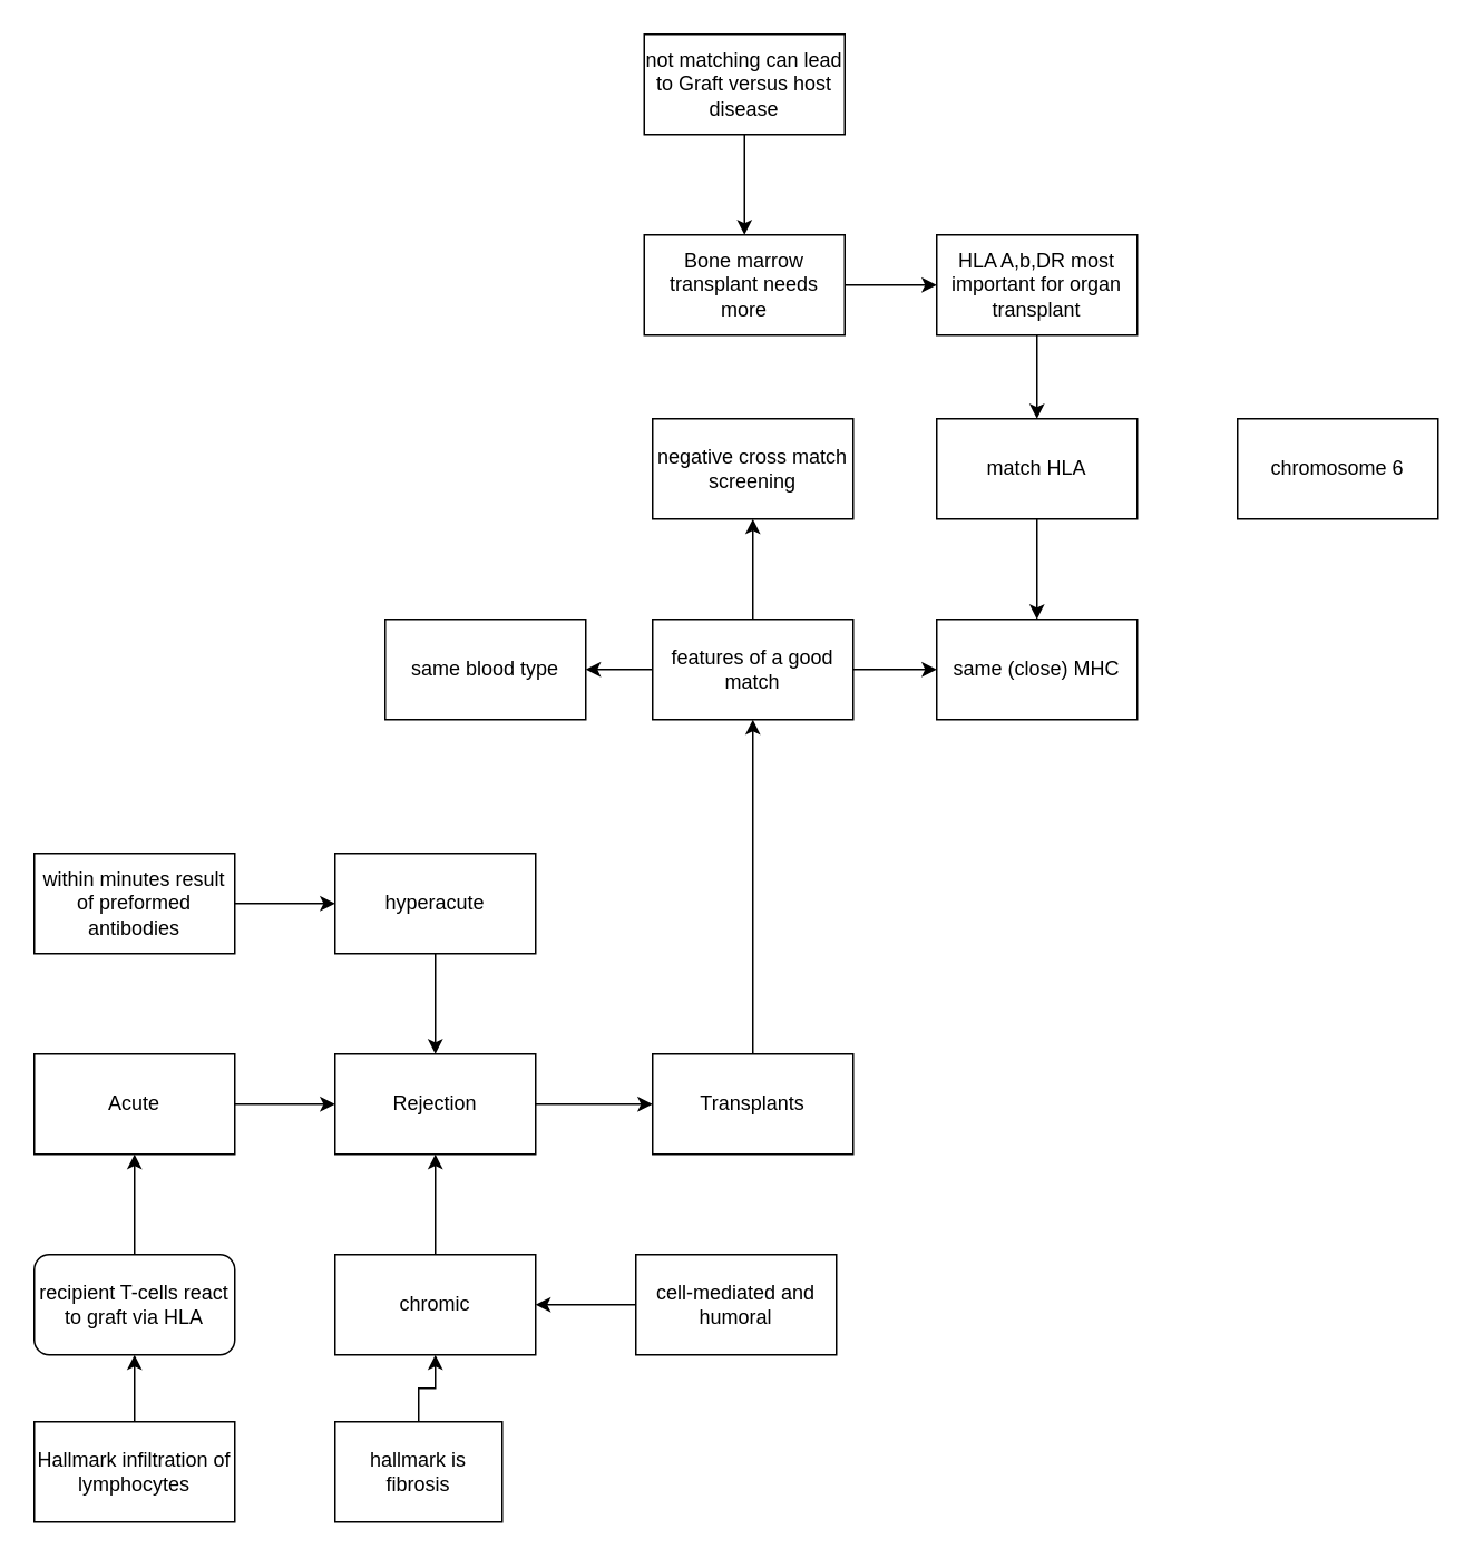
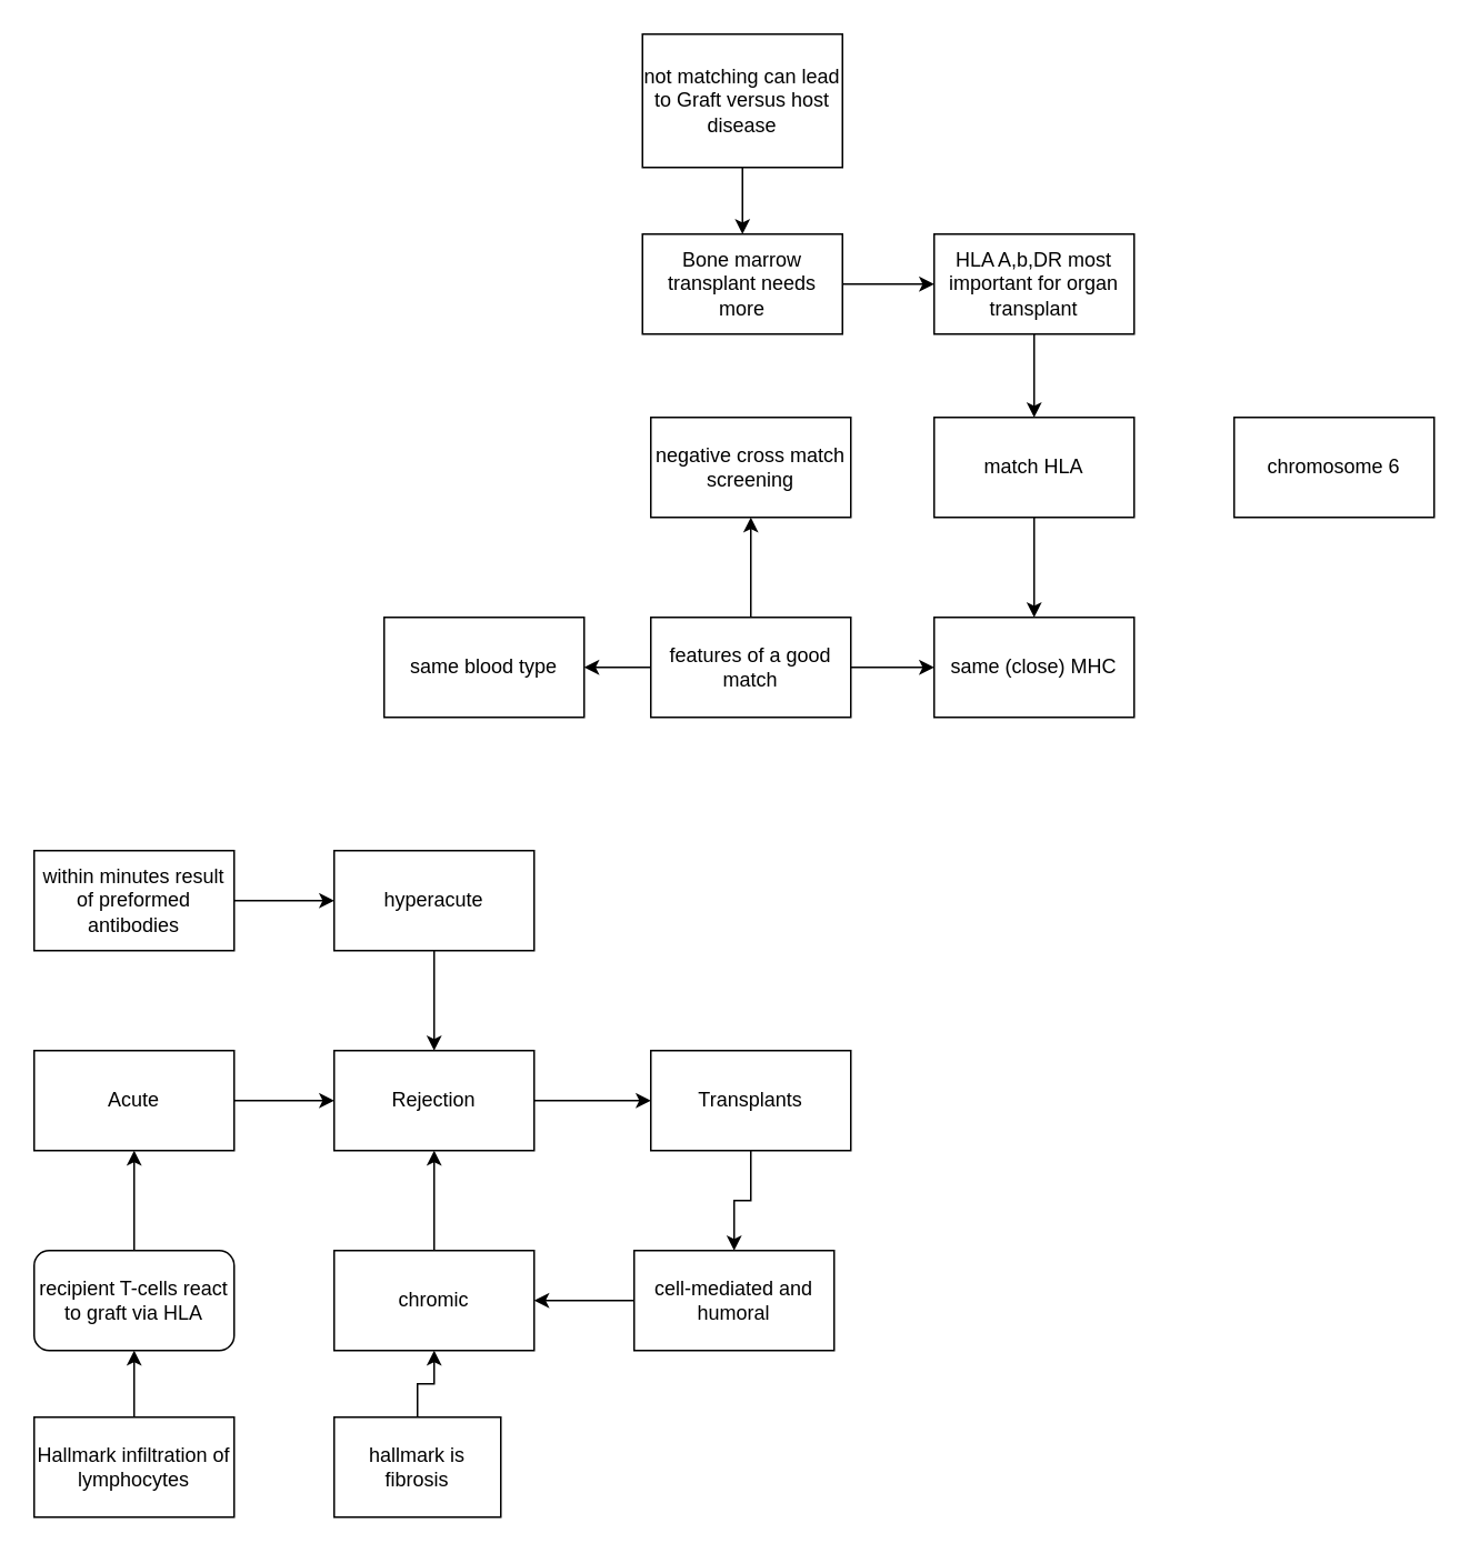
  <mxCell id="0" />
  <mxCell id="1" parent="0" />
- <mxCell id="2" value="" style="edgeStyle=orthogonalEdgeStyle;rounded=0;orthogonalLoop=1;jettySize=auto;html=1;" edge="1" parent="1" source="3" target="7"><mxGeometry relative="1" as="geometry" /></mxCell>
+ <mxCell id="2" value="" style="edgeStyle=orthogonalEdgeStyle;rounded=0;orthogonalLoop=1;jettySize=auto;html=1;" edge="1" parent="1" source="3" target="37"><mxGeometry relative="1" as="geometry" /></mxCell>
  <mxCell id="3" value="Transplants" style="rounded=0;whiteSpace=wrap;html=1;" vertex="1" parent="1"><mxGeometry x="390" y="630" width="120" height="60" as="geometry" /></mxCell>
  <mxCell id="4" value="" style="edgeStyle=orthogonalEdgeStyle;rounded=0;orthogonalLoop=1;jettySize=auto;html=1;" edge="1" parent="1" source="7" target="8"><mxGeometry relative="1" as="geometry" /></mxCell>
  <mxCell id="5" value="" style="edgeStyle=orthogonalEdgeStyle;rounded=0;orthogonalLoop=1;jettySize=auto;html=1;" edge="1" parent="1" source="7" target="9"><mxGeometry relative="1" as="geometry" /></mxCell>
  <mxCell id="6" value="" style="edgeStyle=orthogonalEdgeStyle;rounded=0;orthogonalLoop=1;jettySize=auto;html=1;" edge="1" parent="1" source="7" target="10"><mxGeometry relative="1" as="geometry" /></mxCell>
  <mxCell id="7" value="features of a good match" style="rounded=0;whiteSpace=wrap;html=1;" vertex="1" parent="1"><mxGeometry x="390" y="370" width="120" height="60" as="geometry" /></mxCell>
  <mxCell id="8" value="same blood type" style="rounded=0;whiteSpace=wrap;html=1;" vertex="1" parent="1"><mxGeometry x="230" y="370" width="120" height="60" as="geometry" /></mxCell>
  <mxCell id="9" value="same (close) MHC" style="rounded=0;whiteSpace=wrap;html=1;" vertex="1" parent="1"><mxGeometry x="560" y="370" width="120" height="60" as="geometry" /></mxCell>
  <mxCell id="10" value="negative cross match screening" style="rounded=0;whiteSpace=wrap;html=1;" vertex="1" parent="1"><mxGeometry x="390" y="250" width="120" height="60" as="geometry" /></mxCell>
  <mxCell id="11" value="" style="edgeStyle=orthogonalEdgeStyle;rounded=0;orthogonalLoop=1;jettySize=auto;html=1;" edge="1" parent="1" source="12" target="9"><mxGeometry relative="1" as="geometry" /></mxCell>
  <mxCell id="12" value="match HLA" style="rounded=0;whiteSpace=wrap;html=1;" vertex="1" parent="1"><mxGeometry x="560" y="250" width="120" height="60" as="geometry" /></mxCell>
  <mxCell id="13" value="chromosome 6" style="rounded=0;whiteSpace=wrap;html=1;" vertex="1" parent="1"><mxGeometry x="740" y="250" width="120" height="60" as="geometry" /></mxCell>
  <mxCell id="14" value="" style="edgeStyle=orthogonalEdgeStyle;rounded=0;orthogonalLoop=1;jettySize=auto;html=1;" edge="1" parent="1" source="15" target="12"><mxGeometry relative="1" as="geometry" /></mxCell>
  <mxCell id="15" value="HLA A,b,DR most important for organ transplant" style="rounded=0;whiteSpace=wrap;html=1;" vertex="1" parent="1"><mxGeometry x="560" y="140" width="120" height="60" as="geometry" /></mxCell>
  <mxCell id="16" value="" style="edgeStyle=orthogonalEdgeStyle;rounded=0;orthogonalLoop=1;jettySize=auto;html=1;" edge="1" parent="1" source="17" target="15"><mxGeometry relative="1" as="geometry" /></mxCell>
  <mxCell id="17" value="Bone marrow transplant needs more" style="rounded=0;whiteSpace=wrap;html=1;" vertex="1" parent="1"><mxGeometry x="385" y="140" width="120" height="60" as="geometry" /></mxCell>
  <mxCell id="18" value="" style="edgeStyle=orthogonalEdgeStyle;rounded=0;orthogonalLoop=1;jettySize=auto;html=1;" edge="1" parent="1" source="19" target="17"><mxGeometry relative="1" as="geometry" /></mxCell>
- <mxCell id="19" value="not matching can lead to Graft versus host disease" style="rounded=0;whiteSpace=wrap;html=1;" vertex="1" parent="1"><mxGeometry x="385" y="20" width="120" height="60" as="geometry" /></mxCell>
+ <mxCell id="19" value="not matching can lead to Graft versus host disease" style="rounded=0;whiteSpace=wrap;html=1;" vertex="1" parent="1"><mxGeometry x="385" y="20" width="120" height="80" as="geometry" /></mxCell>
  <mxCell id="20" value="" style="edgeStyle=orthogonalEdgeStyle;rounded=0;orthogonalLoop=1;jettySize=auto;html=1;" edge="1" parent="1" source="21" target="3"><mxGeometry relative="1" as="geometry" /></mxCell>
  <mxCell id="21" value="Rejection" style="rounded=0;whiteSpace=wrap;html=1;" vertex="1" parent="1"><mxGeometry x="200" y="630" width="120" height="60" as="geometry" /></mxCell>
  <mxCell id="22" value="" style="edgeStyle=orthogonalEdgeStyle;rounded=0;orthogonalLoop=1;jettySize=auto;html=1;" edge="1" parent="1" source="23" target="21"><mxGeometry relative="1" as="geometry" /></mxCell>
  <mxCell id="23" value="hyperacute" style="rounded=0;whiteSpace=wrap;html=1;" vertex="1" parent="1"><mxGeometry x="200" y="510" width="120" height="60" as="geometry" /></mxCell>
  <mxCell id="24" value="" style="edgeStyle=orthogonalEdgeStyle;rounded=0;orthogonalLoop=1;jettySize=auto;html=1;" edge="1" parent="1" source="25" target="21"><mxGeometry relative="1" as="geometry" /></mxCell>
  <mxCell id="25" value="Acute" style="rounded=0;whiteSpace=wrap;html=1;" vertex="1" parent="1"><mxGeometry y="630" width="120" height="60" as="geometry" x="20" /></mxCell>
  <mxCell id="26" value="" style="edgeStyle=orthogonalEdgeStyle;rounded=0;orthogonalLoop=1;jettySize=auto;html=1;" edge="1" parent="1" source="27" target="21"><mxGeometry relative="1" as="geometry" /></mxCell>
  <mxCell id="27" value="chromic" style="rounded=0;whiteSpace=wrap;html=1;" vertex="1" parent="1"><mxGeometry x="200" y="750" width="120" height="60" as="geometry" /></mxCell>
  <mxCell id="28" value="" style="edgeStyle=orthogonalEdgeStyle;rounded=0;orthogonalLoop=1;jettySize=auto;html=1;" edge="1" parent="1" source="29" target="23"><mxGeometry relative="1" as="geometry" /></mxCell>
  <mxCell id="29" value="within minutes result of preformed antibodies" style="rounded=0;whiteSpace=wrap;html=1;" vertex="1" parent="1"><mxGeometry y="510" width="120" height="60" as="geometry" x="20" /></mxCell>
  <mxCell id="30" value="" style="edgeStyle=orthogonalEdgeStyle;rounded=0;orthogonalLoop=1;jettySize=auto;html=1;" edge="1" parent="1" source="31" target="25"><mxGeometry relative="1" as="geometry" /></mxCell>
  <mxCell id="31" value="recipient T-cells react to graft via HLA" style="whiteSpace=wrap;html=1;rounded=1;" vertex="1" parent="1"><mxGeometry y="750" width="120" height="60" as="geometry" x="20" /></mxCell>
  <mxCell id="32" value="" style="edgeStyle=orthogonalEdgeStyle;rounded=0;orthogonalLoop=1;jettySize=auto;html=1;" edge="1" parent="1" source="33" target="31"><mxGeometry relative="1" as="geometry" /></mxCell>
  <mxCell id="33" value="Hallmark infiltration of lymphocytes" style="rounded=0;whiteSpace=wrap;html=1;" vertex="1" parent="1"><mxGeometry y="850" width="120" height="60" as="geometry" x="20" /></mxCell>
  <mxCell id="34" value="" style="edgeStyle=orthogonalEdgeStyle;rounded=0;orthogonalLoop=1;jettySize=auto;html=1;" edge="1" parent="1" source="35" target="27"><mxGeometry relative="1" as="geometry" /></mxCell>
  <mxCell id="35" value="hallmark is fibrosis" style="rounded=0;whiteSpace=wrap;html=1;" vertex="1" parent="1"><mxGeometry x="200" y="850" width="100" height="60" as="geometry" /></mxCell>
  <mxCell id="36" value="" style="edgeStyle=orthogonalEdgeStyle;rounded=0;orthogonalLoop=1;jettySize=auto;html=1;" edge="1" parent="1" source="37" target="27"><mxGeometry relative="1" as="geometry" /></mxCell>
  <mxCell id="37" value="cell-mediated and humoral" style="rounded=0;whiteSpace=wrap;html=1;" vertex="1" parent="1"><mxGeometry x="380" y="750" width="120" height="60" as="geometry" /></mxCell>
